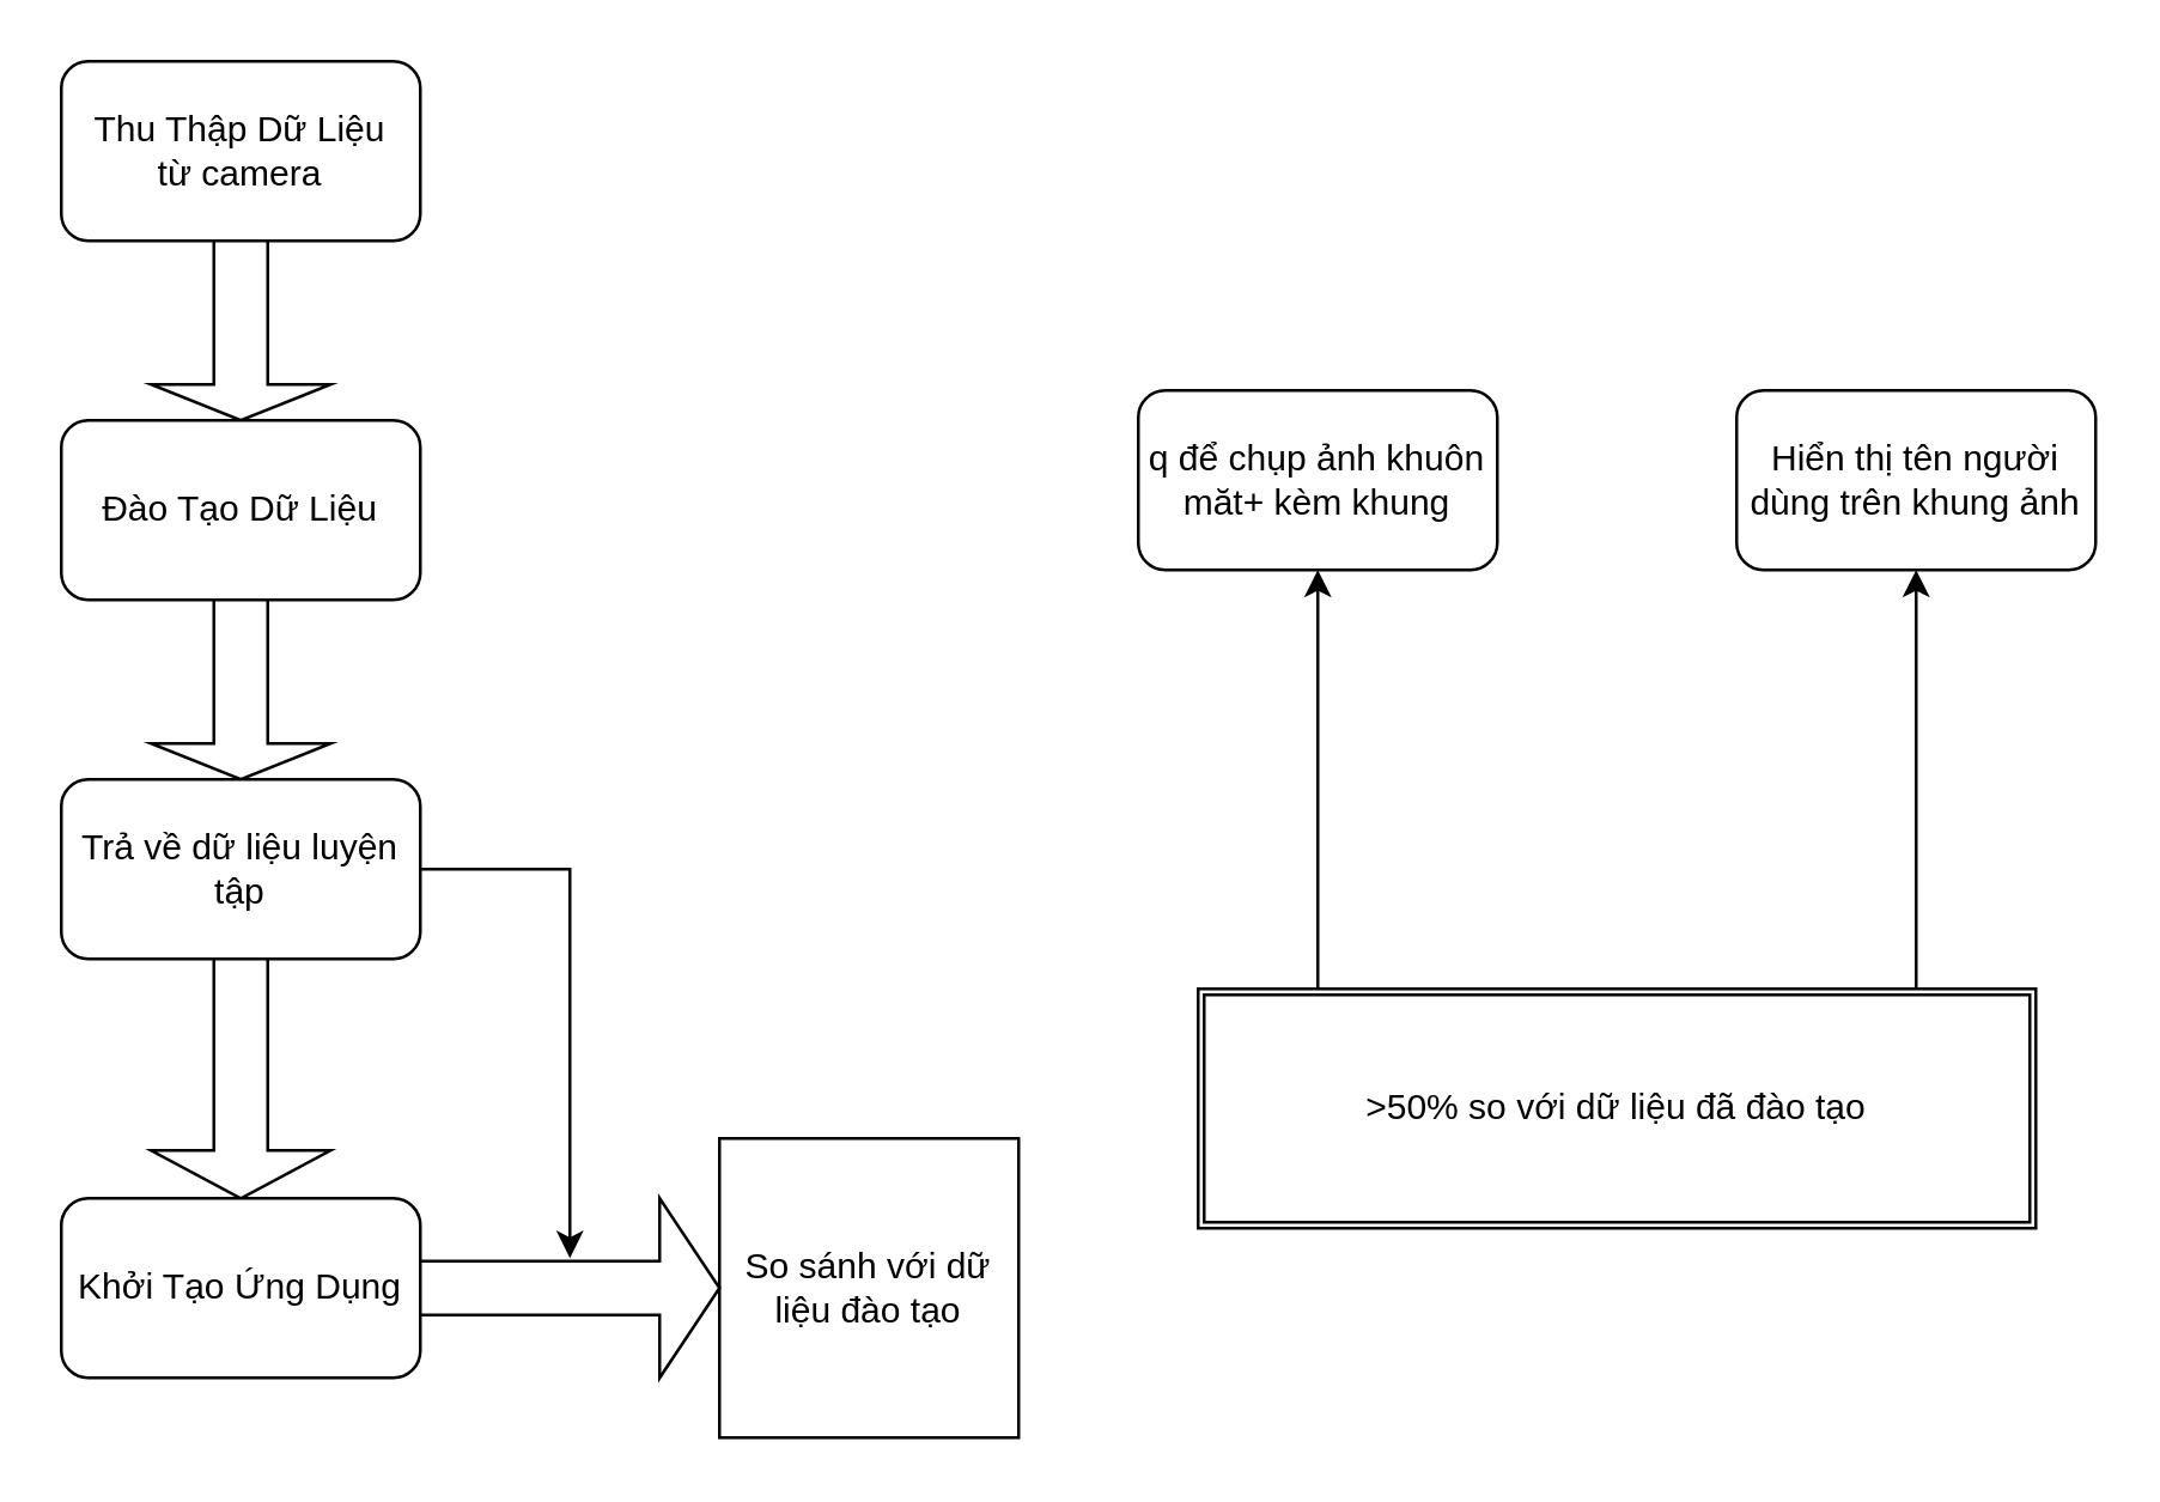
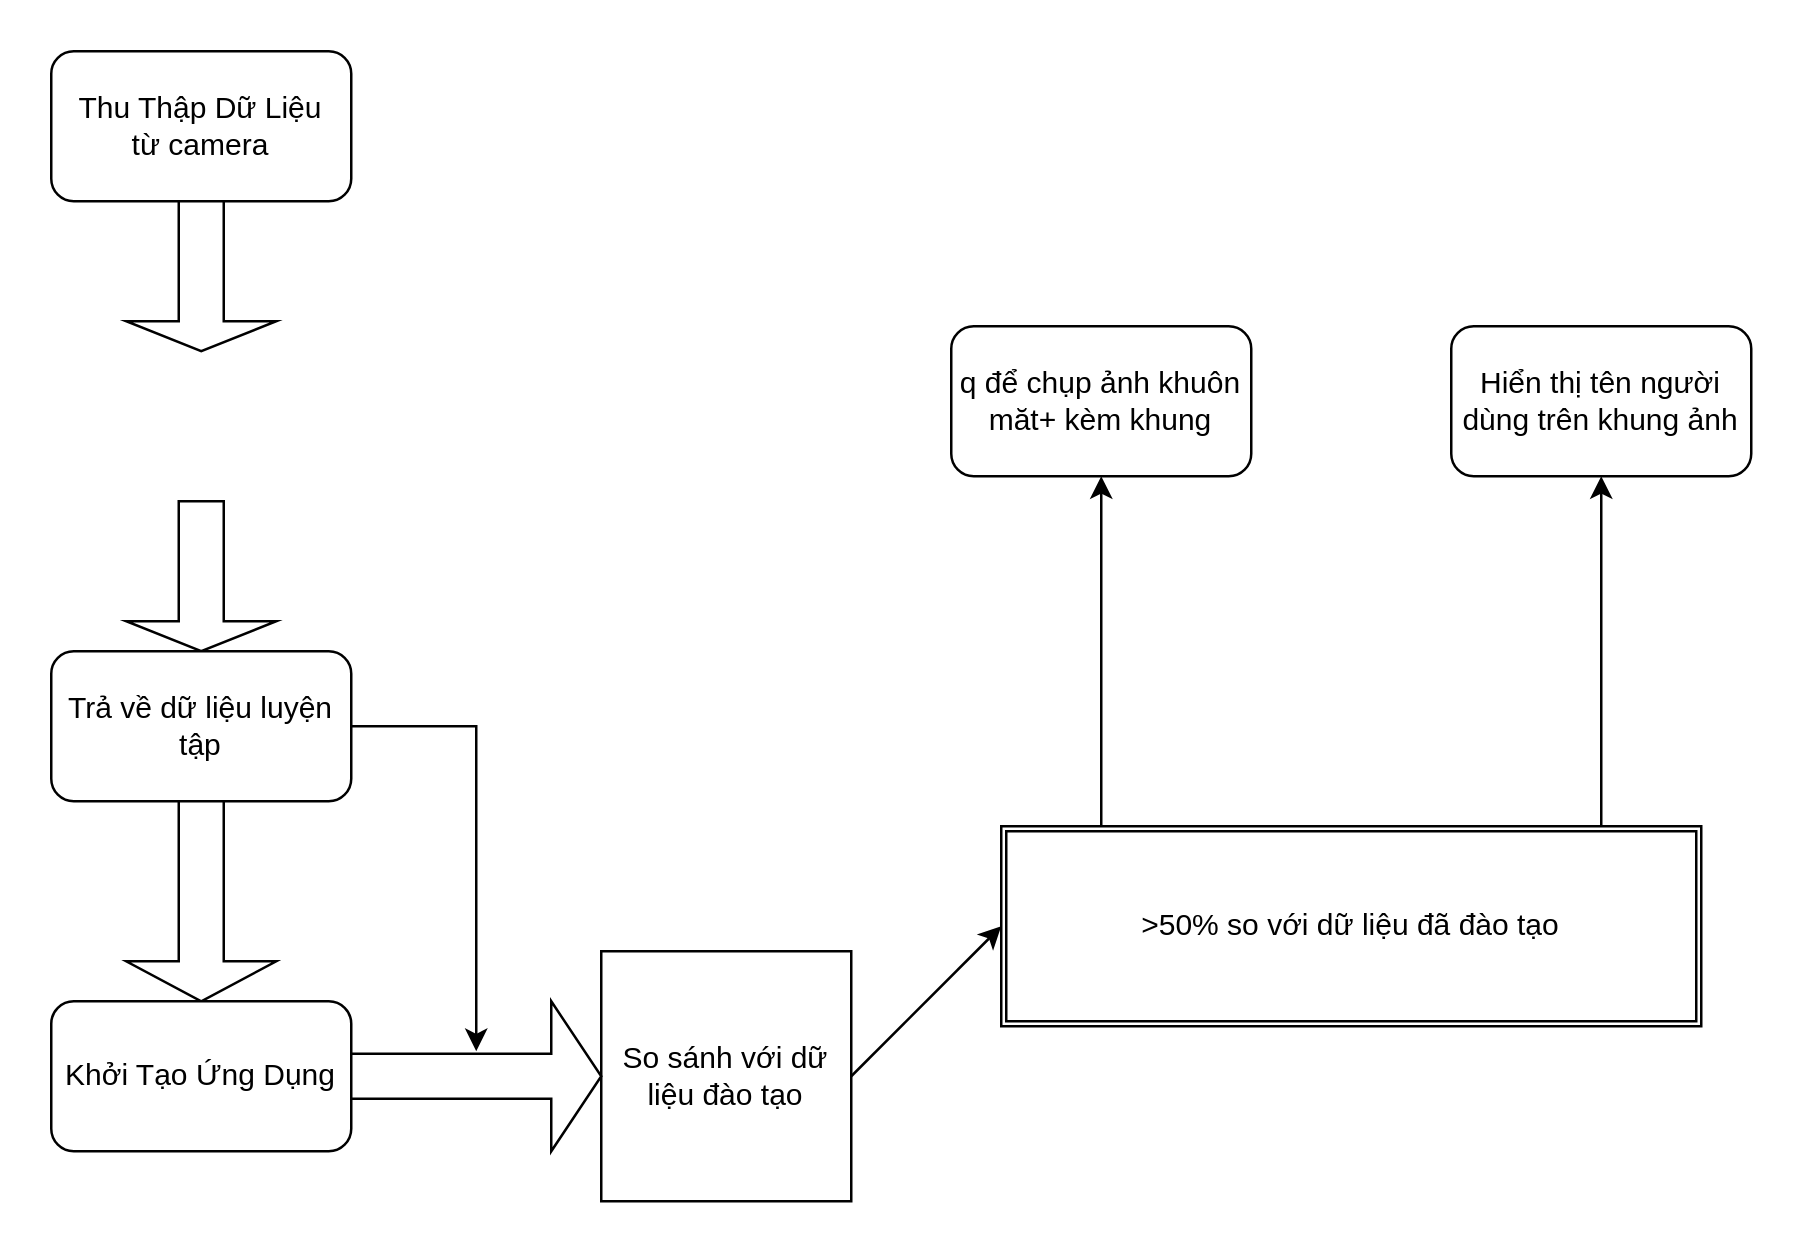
  <mxCell id="0" />
  <mxCell id="1" parent="0" />
  <mxCell id="2" value="Thu Thập Dữ Liệu&lt;br&gt;từ camera" style="rounded=1;whiteSpace=wrap;html=1;" vertex="1" parent="1"><mxGeometry x="20" y="20" width="120" height="60" as="geometry" /></mxCell>
  <mxCell id="3" value="" style="edgeStyle=segmentEdgeStyle;endArrow=classic;html=1;rounded=0;entryX=0.5;entryY=0.333;entryDx=0;entryDy=0;entryPerimeter=0;" edge="1" parent="1"><mxGeometry width="50" height="50" relative="1" as="geometry"><mxPoint x="140" y="290" as="sourcePoint" /><mxPoint x="190" y="419.98" as="targetPoint" /></mxGeometry></mxCell>
  <mxCell id="4" value="" style="shape=singleArrow;direction=south;whiteSpace=wrap;html=1;" vertex="1" parent="1"><mxGeometry x="50" y="80" width="60" height="60" as="geometry" /></mxCell>
- <mxCell id="5" value="Đào Tạo Dữ Liệu" style="rounded=1;whiteSpace=wrap;html=1;" vertex="1" parent="1"><mxGeometry x="20" y="140" width="120" height="60" as="geometry" /></mxCell>
  <mxCell id="6" value="" style="shape=singleArrow;direction=south;whiteSpace=wrap;html=1;" vertex="1" parent="1"><mxGeometry x="50" y="200" width="60" height="60" as="geometry" /></mxCell>
  <mxCell id="7" value="Trả về dữ liệu luyện&lt;br&gt;tập" style="rounded=1;whiteSpace=wrap;html=1;" vertex="1" parent="1"><mxGeometry x="20" y="260" width="120" height="60" as="geometry" /></mxCell>
  <mxCell id="8" value="" style="shape=singleArrow;direction=south;whiteSpace=wrap;html=1;" vertex="1" parent="1"><mxGeometry x="50" y="320" width="60" height="80" as="geometry" /></mxCell>
  <mxCell id="9" value="Khởi Tạo Ứng Dụng" style="rounded=1;whiteSpace=wrap;html=1;" vertex="1" parent="1"><mxGeometry x="20" y="400" width="120" height="60" as="geometry" /></mxCell>
  <mxCell id="10" value="So sánh với dữ&lt;br&gt;liệu đào tạo" style="whiteSpace=wrap;html=1;aspect=fixed;" vertex="1" parent="1"><mxGeometry x="240" y="380" width="100" height="100" as="geometry" /></mxCell>
  <mxCell id="11" value="" style="shape=singleArrow;whiteSpace=wrap;html=1;" vertex="1" parent="1"><mxGeometry x="140" y="400" width="100" height="60" as="geometry" /></mxCell>
  <mxCell id="12" value="&amp;gt;50% so với dữ liệu đã đào tạo" style="shape=ext;double=1;rounded=0;whiteSpace=wrap;html=1;" vertex="1" parent="1"><mxGeometry x="400" y="330" width="280" height="80" as="geometry" /></mxCell>
+ <mxCell id="13" value="" style="endArrow=classic;html=1;rounded=0;entryX=0;entryY=0.5;entryDx=0;entryDy=0;exitX=1;exitY=0.5;exitDx=0;exitDy=0;" edge="1" parent="1" source="10" target="12"><mxGeometry width="50" height="50" relative="1" as="geometry"><mxPoint x="340" y="410" as="sourcePoint" /><mxPoint x="390" y="360" as="targetPoint" /></mxGeometry></mxCell>
  <mxCell id="14" value="" style="endArrow=classic;html=1;rounded=0;" edge="1" parent="1" target="15"><mxGeometry width="50" height="50" relative="1" as="geometry"><mxPoint x="440" y="330" as="sourcePoint" /><mxPoint x="490" y="280" as="targetPoint" /></mxGeometry></mxCell>
  <mxCell id="15" value="q để chụp ảnh khuôn măt+ kèm khung" style="rounded=1;whiteSpace=wrap;html=1;" vertex="1" parent="1"><mxGeometry x="380" y="130" width="120" height="60" as="geometry" /></mxCell>
  <mxCell id="16" value="" style="endArrow=classic;html=1;rounded=0;entryX=0.5;entryY=1;entryDx=0;entryDy=0;" edge="1" parent="1" target="17"><mxGeometry width="50" height="50" relative="1" as="geometry"><mxPoint x="640" y="330" as="sourcePoint" /><mxPoint x="640" y="170" as="targetPoint" /></mxGeometry></mxCell>
  <mxCell id="17" value="Hiển thị tên người dùng trên khung ảnh" style="rounded=1;whiteSpace=wrap;html=1;" vertex="1" parent="1"><mxGeometry x="580" y="130" width="120" height="60" as="geometry" /></mxCell>
